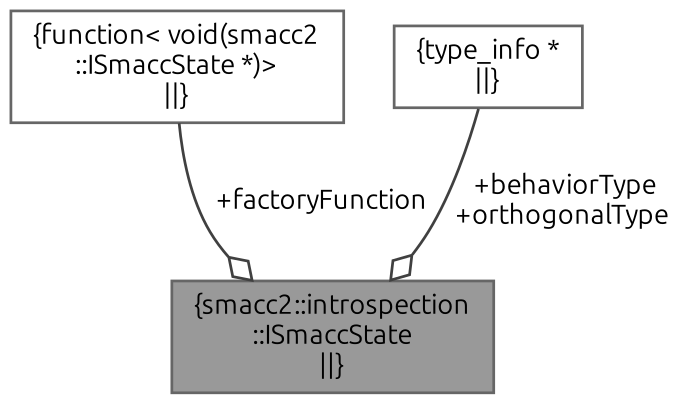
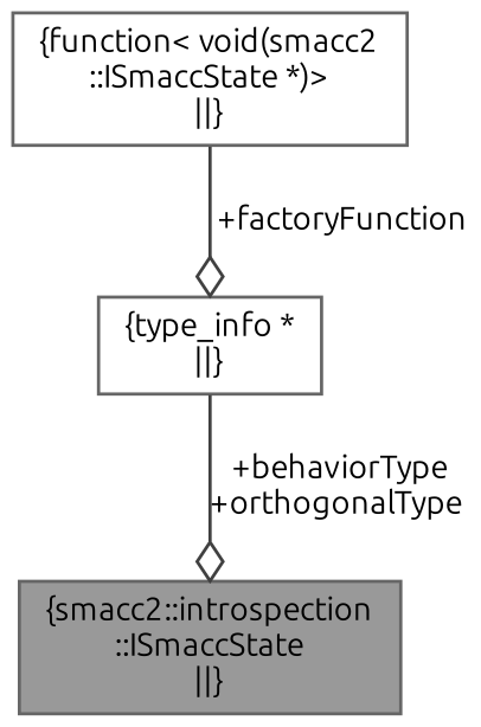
  digraph {
    fontname=Ubuntu
    node [color=gray40 fillcolor=white fontname=Ubuntu fontsize=10 shape=box style=filled]
    edge [arrowhead=odiamond color=grey25 fontname=Ubuntu fontsize=10 labelfontname=Helvetica labelfontsize=10 style=solid]
    n1 [fillcolor=grey60 fontcolor=black height=0.2 label="{smacc2::introspection\l::ISmaccState\n||}" width=0.4]
    n2 [height=0.2 label="{function\< void(smacc2\l::ISmaccState *)\>\n||}" width=0.4]
    n3 [height=0.2 label="{type_info *\n||}" width=0.4]
-   n2 -> n1 [label=" +factoryFunction"]
+   n2 -> n3 [label=" +factoryFunction"]
    n3 -> n1 [label=" +behaviorType\n+orthogonalType"]
  }
